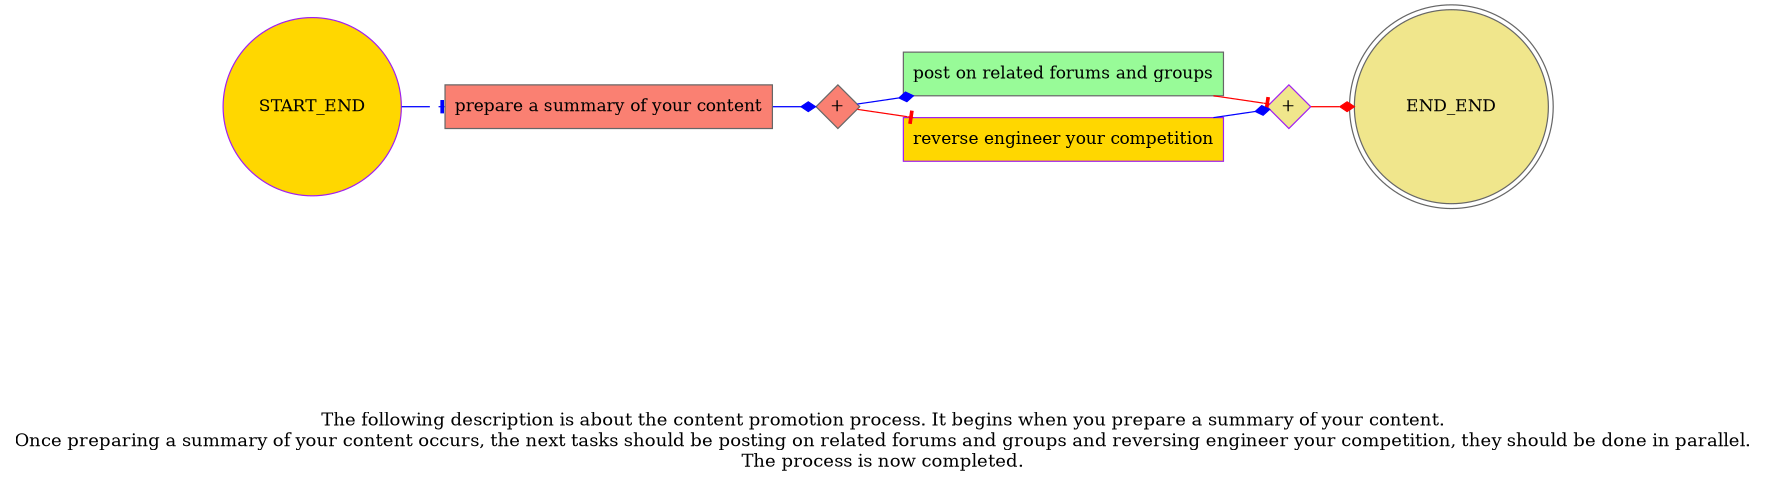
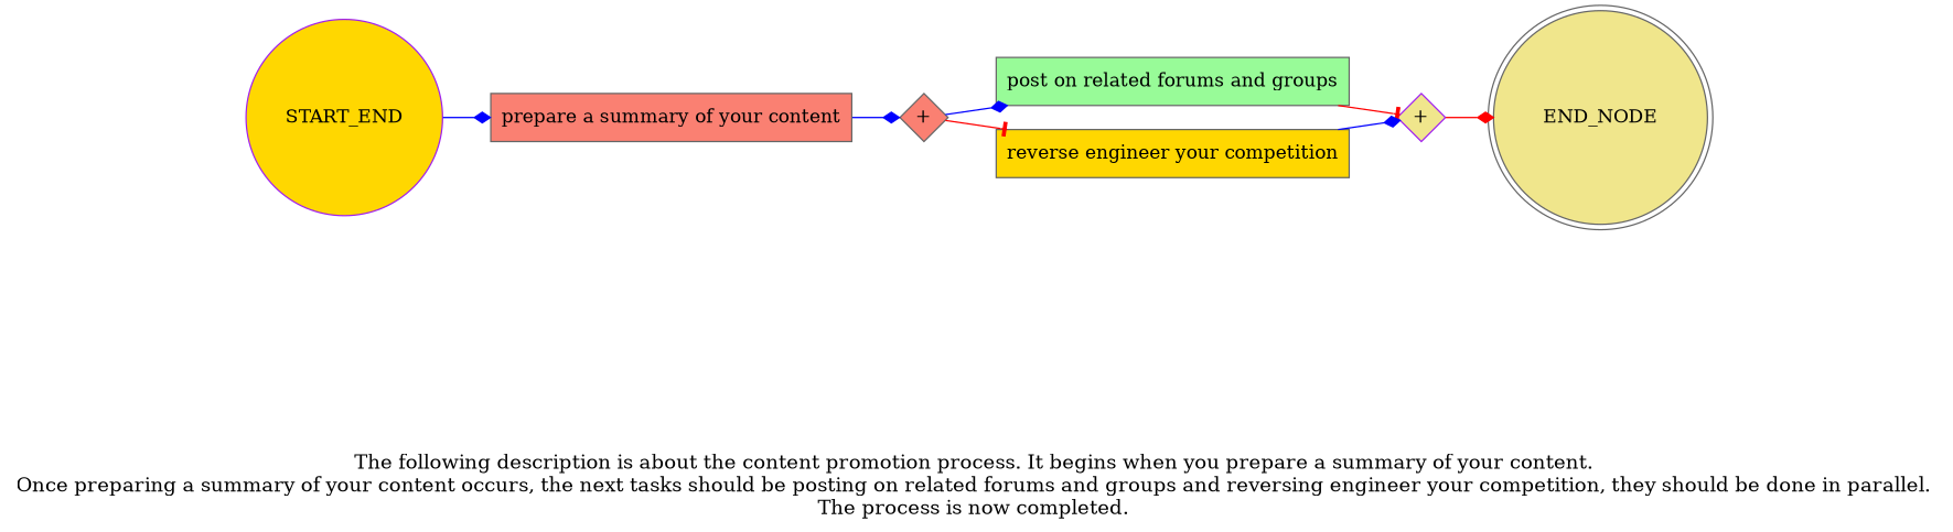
  digraph {
    fontsize=15
    label="\n\n\nThe following description is about the content promotion process. It begins when you prepare a summary of your content. \nOnce preparing a summary of your content occurs, the next tasks should be posting on related forums and groups and reversing engineer your competition, they should be done in parallel. \nThe process is now completed. \n"
    rankdir=LR
    node [color=gray40 fillcolor=salmon shape=box style=filled]
    edge [arrowhead=diamond color=blue]
    "prepare a summary of your content"
    n2 [fixedsize=true label="+" shape=diamond width=0.5]
    "post on related forums and groups" [fillcolor=palegreen]
-   "reverse engineer your competition" [color=purple fillcolor=gold]
+   "reverse engineer your competition" [fillcolor=gold]
    n5 [color=purple fillcolor=khaki fixedsize=true label="+" shape=diamond width=0.5]
-   END_NODE [fillcolor=khaki shape=doublecircle width=0.2 label=END_END]
+   END_NODE [fillcolor=khaki shape=doublecircle width=0.2]
    n7 [color=purple fillcolor=gold label=START_END shape=circle width=0.3]
    subgraph sub_1 {
      "prepare a summary of your content"
      n2
      "post on related forums and groups"
      "reverse engineer your competition"
      n5
    }
    "prepare a summary of your content" -> n2
    n2 -> "post on related forums and groups"
    n2 -> "reverse engineer your competition" [arrowhead=tee color=red]
    "post on related forums and groups" -> n5 [arrowhead=tee color=red]
    "reverse engineer your competition" -> n5
    n5 -> END_NODE [color=red]
-   n7 -> "prepare a summary of your content" [arrowhead=tee]
+   n7 -> "prepare a summary of your content"
  }
